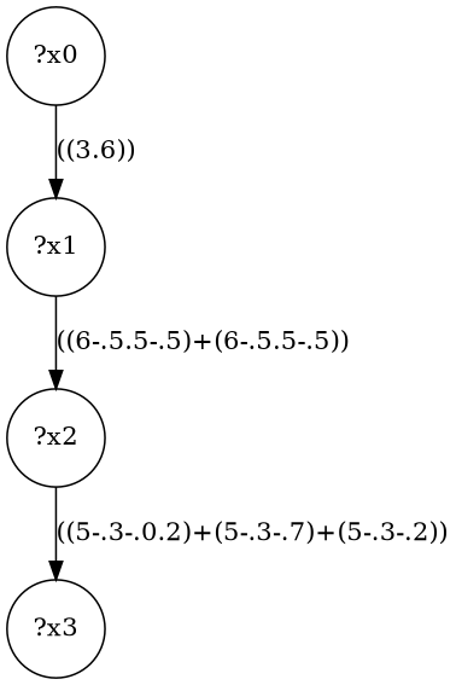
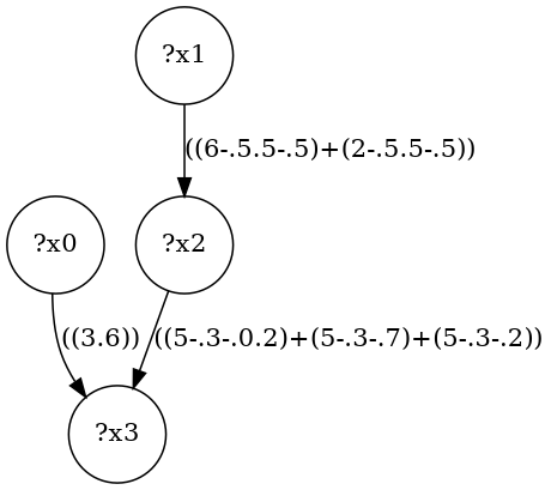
  digraph {
    node [shape=circle]
    n1 [label="?x0"]
    n2 [label="?x1"]
    n3 [label="?x2"]
    n4 [label="?x3"]
-   n1 -> n2 [label="((3.6))"]
-   n2 -> n3 [label="((6-.5.5-.5)+(6-.5.5-.5))"]
+   n1 -> n4 [label="((3.6))"]
+   n2 -> n3 [label="((6-.5.5-.5)+(2-.5.5-.5))"]
    n3 -> n4 [label="((5-.3-.0.2)+(5-.3-.7)+(5-.3-.2))"]
  }
